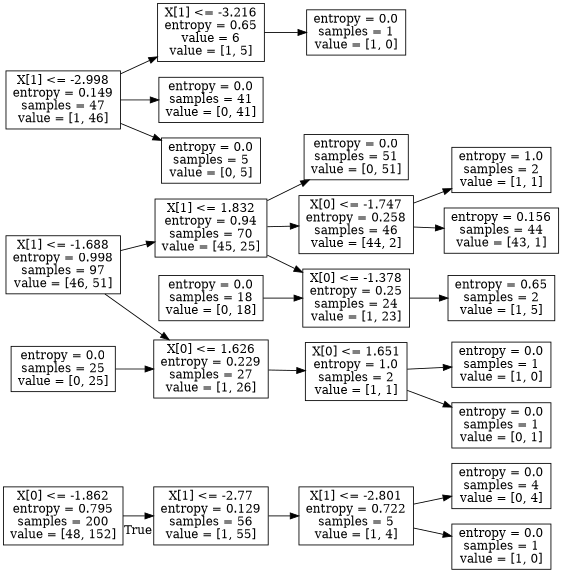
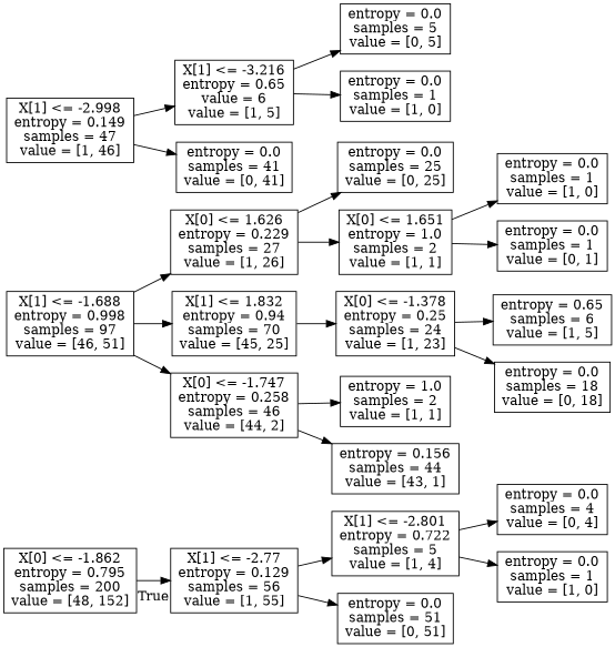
  digraph {
    rankdir=LR
    node [shape=box]
    n1 [label="X[0] <= -1.862\nentropy = 0.795\nsamples = 200\nvalue = [48, 152]"]
    n2 [label="X[1] <= -2.77\nentropy = 0.129\nsamples = 56\nvalue = [1, 55]"]
    n3 [label="X[1] <= -2.801\nentropy = 0.722\nsamples = 5\nvalue = [1, 4]"]
    n4 [label="entropy = 0.0\nsamples = 51\nvalue = [0, 51]"]
    n5 [label="entropy = 0.0\nsamples = 4\nvalue = [0, 4]"]
    n6 [label="entropy = 0.0\nsamples = 1\nvalue = [1, 0]"]
    n7 [label="X[1] <= -1.688\nentropy = 0.998\nsamples = 97\nvalue = [46, 51]"]
    n8 [label="X[0] <= 1.626\nentropy = 0.229\nsamples = 27\nvalue = [1, 26]"]
    n9 [label="X[1] <= 1.832\nentropy = 0.94\nsamples = 70\nvalue = [45, 25]"]
    n10 [label="X[1] <= -2.998\nentropy = 0.149\nsamples = 47\nvalue = [1, 46]"]
    n11 [label="X[1] <= -3.216\nentropy = 0.65\nvalue = 6\nvalue = [1, 5]"]
    n12 [label="entropy = 0.0\nsamples = 41\nvalue = [0, 41]"]
    n13 [label="entropy = 0.0\nsamples = 25\nvalue = [0, 25]"]
    n14 [label="X[0] <= 1.651\nentropy = 1.0\nsamples = 2\nvalue = [1, 1]"]
    n15 [label="X[0] <= -1.747\nentropy = 0.258\nsamples = 46\nvalue = [44, 2]"]
    n16 [label="X[0] <= -1.378\nentropy = 0.25\nsamples = 24\nvalue = [1, 23]"]
    n17 [label="entropy = 0.0\nsamples = 1\nvalue = [1, 0]"]
    n18 [label="entropy = 0.0\nsamples = 1\nvalue = [0, 1]"]
    n19 [label="entropy = 1.0\nsamples = 2\nvalue = [1, 1]"]
    n20 [label="entropy = 0.156\nsamples = 44\nvalue = [43, 1]"]
-   n21 [label="entropy = 0.65\nsamples = 2\nvalue = [1, 5]"]
+   n21 [label="entropy = 0.65\nsamples = 6\nvalue = [1, 5]"]
    n22 [label="entropy = 0.0\nsamples = 18\nvalue = [0, 18]"]
    n23 [label="entropy = 0.0\nsamples = 5\nvalue = [0, 5]"]
    n24 [label="entropy = 0.0\nsamples = 1\nvalue = [1, 0]"]
    n1 -> n2 [headlabel=True labelangle=45 labeldistance=2.5]
    n2 -> n3
-   n9 -> n4
+   n2 -> n4
    n3 -> n5
    n3 -> n6
    n7 -> n8
    n7 -> n9
-   n13 -> n8
+   n8 -> n13
    n8 -> n14
-   n9 -> n15
+   n7 -> n15
    n9 -> n16
    n10 -> n11
    n10 -> n12
-   n10 -> n23
+   n11 -> n23
    n11 -> n24
    n14 -> n17
    n14 -> n18
    n15 -> n19
    n15 -> n20
    n16 -> n21
-   n22 -> n16
+   n16 -> n22
  }
